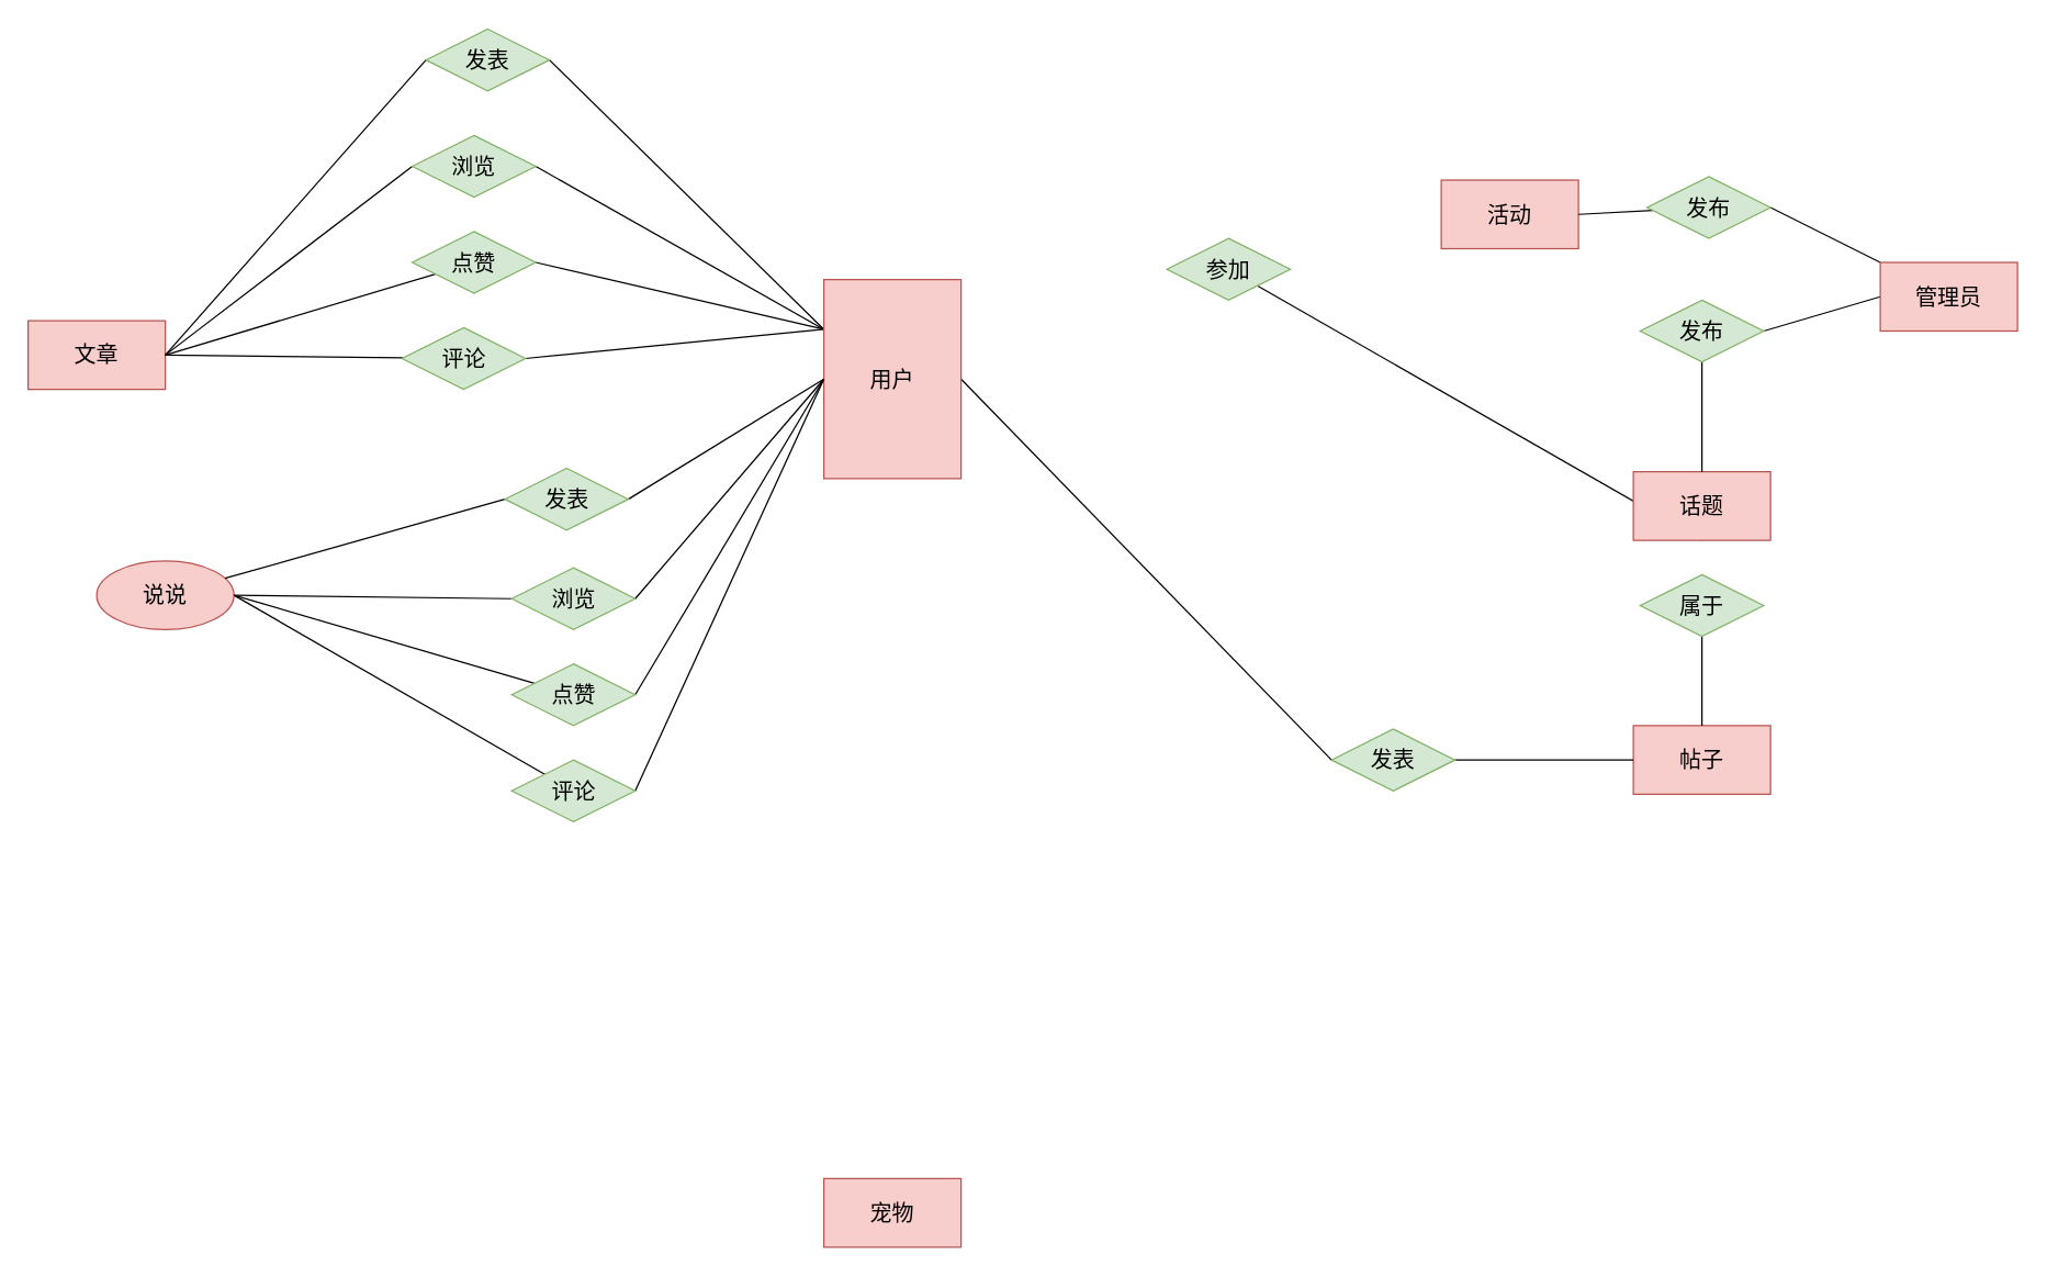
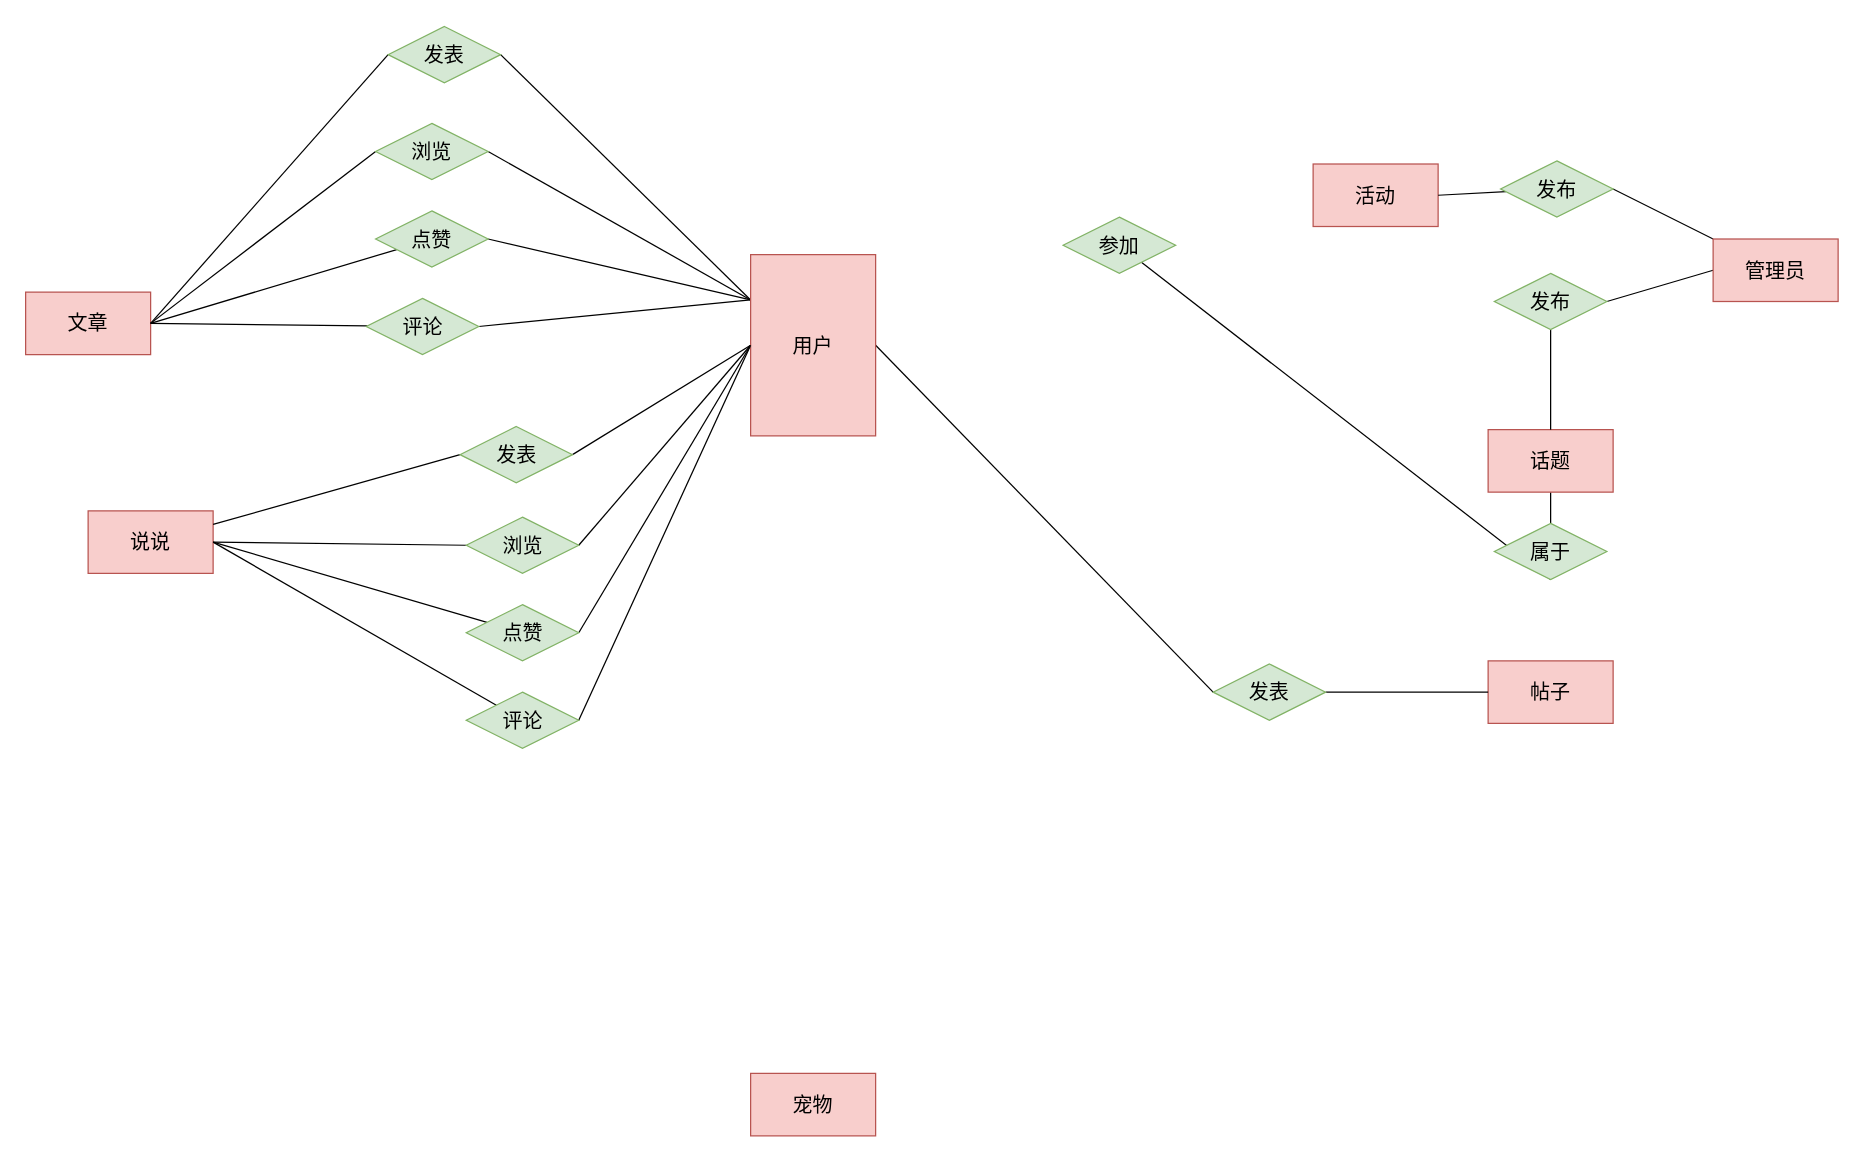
  <mxCell id="0" />
  <mxCell id="1" parent="0" />
  <mxCell id="2" style="rounded=0;orthogonalLoop=1;jettySize=auto;html=1;entryX=1;entryY=0.5;entryDx=0;entryDy=0;fontSize=16;endArrow=none;endFill=0;exitX=0;exitY=0.25;exitDx=0;exitDy=0;" edge="1" parent="1" source="10" target="21"><mxGeometry relative="1" as="geometry" /></mxCell>
  <mxCell id="3" style="rounded=0;orthogonalLoop=1;jettySize=auto;html=1;exitX=0;exitY=0.5;exitDx=0;exitDy=0;entryX=1;entryY=0.5;entryDx=0;entryDy=0;fontSize=16;endArrow=none;endFill=0;" edge="1" parent="1" source="10" target="23"><mxGeometry relative="1" as="geometry" /></mxCell>
  <mxCell id="4" style="rounded=0;orthogonalLoop=1;jettySize=auto;html=1;exitX=1;exitY=0.5;exitDx=0;exitDy=0;entryX=0;entryY=0.5;entryDx=0;entryDy=0;endArrow=none;endFill=0;fontSize=16;" edge="1" parent="1" source="10" target="30"><mxGeometry relative="1" as="geometry" /></mxCell>
  <mxCell id="5" style="edgeStyle=none;rounded=0;orthogonalLoop=1;jettySize=auto;html=1;exitX=0;exitY=0.5;exitDx=0;exitDy=0;entryX=1;entryY=0.5;entryDx=0;entryDy=0;endArrow=none;endFill=0;fontSize=16;" edge="1" parent="1" source="10" target="35"><mxGeometry relative="1" as="geometry" /></mxCell>
  <mxCell id="6" style="edgeStyle=none;rounded=0;orthogonalLoop=1;jettySize=auto;html=1;exitX=0;exitY=0.5;exitDx=0;exitDy=0;entryX=1;entryY=0.5;entryDx=0;entryDy=0;endArrow=none;endFill=0;fontSize=16;" edge="1" parent="1" source="10" target="37"><mxGeometry relative="1" as="geometry" /></mxCell>
  <mxCell id="7" style="edgeStyle=none;rounded=0;orthogonalLoop=1;jettySize=auto;html=1;exitX=0;exitY=0.25;exitDx=0;exitDy=0;entryX=1;entryY=0.5;entryDx=0;entryDy=0;endArrow=none;endFill=0;fontSize=16;" edge="1" parent="1" source="10" target="43"><mxGeometry relative="1" as="geometry" /></mxCell>
  <mxCell id="8" style="edgeStyle=none;rounded=0;orthogonalLoop=1;jettySize=auto;html=1;exitX=0;exitY=0.25;exitDx=0;exitDy=0;entryX=1;entryY=0.5;entryDx=0;entryDy=0;endArrow=none;endFill=0;fontSize=16;" edge="1" parent="1" source="10" target="45"><mxGeometry relative="1" as="geometry" /></mxCell>
  <mxCell id="9" style="edgeStyle=none;rounded=0;orthogonalLoop=1;jettySize=auto;html=1;exitX=0;exitY=0.25;exitDx=0;exitDy=0;entryX=1;entryY=0.5;entryDx=0;entryDy=0;endArrow=none;endFill=0;fontSize=16;" edge="1" parent="1" source="10" target="47"><mxGeometry relative="1" as="geometry" /></mxCell>
  <mxCell id="10" value="用户" style="rounded=0;whiteSpace=wrap;html=1;fillColor=#f8cecc;strokeColor=#b85450;fontSize=16;" vertex="1" parent="1"><mxGeometry x="600" y="203" width="100" height="145" as="geometry" /></mxCell>
  <mxCell id="11" style="rounded=0;orthogonalLoop=1;jettySize=auto;html=1;entryX=1;entryY=0.5;entryDx=0;entryDy=0;fontSize=16;endArrow=none;endFill=0;exitX=0;exitY=0.5;exitDx=0;exitDy=0;" edge="1" parent="1" source="13" target="25"><mxGeometry relative="1" as="geometry" /></mxCell>
  <mxCell id="12" style="edgeStyle=none;rounded=0;orthogonalLoop=1;jettySize=auto;html=1;entryX=1;entryY=0.5;entryDx=0;entryDy=0;endArrow=none;endFill=0;fontSize=16;" edge="1" parent="1" source="13" target="32"><mxGeometry relative="1" as="geometry" /></mxCell>
  <mxCell id="13" value="管理员" style="rounded=0;whiteSpace=wrap;html=1;fillColor=#f8cecc;strokeColor=#b85450;fontSize=16;" vertex="1" parent="1"><mxGeometry x="1370" y="190.5" width="100" height="50" as="geometry" /></mxCell>
  <mxCell id="14" value="文章" style="rounded=0;whiteSpace=wrap;html=1;fillColor=#f8cecc;strokeColor=#b85450;fontSize=16;" vertex="1" parent="1"><mxGeometry x="20" y="233" width="100" height="50" as="geometry" /></mxCell>
  <mxCell id="15" value="宠物" style="rounded=0;whiteSpace=wrap;html=1;fillColor=#f8cecc;strokeColor=#b85450;fontSize=16;" vertex="1" parent="1"><mxGeometry x="600" y="858" width="100" height="50" as="geometry" /></mxCell>
- <mxCell id="16" style="rounded=0;orthogonalLoop=1;jettySize=auto;html=1;exitX=0.5;exitY=1;exitDx=0;exitDy=0;endArrow=none;endFill=0;fontSize=16;" edge="1" parent="1" source="17" target="33"><mxGeometry relative="1" as="geometry" /></mxCell>
+ <mxCell id="16" style="rounded=0;orthogonalLoop=1;jettySize=auto;html=1;exitX=0.5;exitY=1;exitDx=0;exitDy=0;entryX=0.5;entryY=0;entryDx=0;entryDy=0;endArrow=none;endFill=0;fontSize=16;" edge="1" parent="1" source="17" target="28"><mxGeometry relative="1" as="geometry" /></mxCell>
  <mxCell id="17" value="话题" style="rounded=0;whiteSpace=wrap;html=1;fillColor=#f8cecc;strokeColor=#b85450;fontSize=16;" vertex="1" parent="1"><mxGeometry x="1190" y="343" width="100" height="50" as="geometry" /></mxCell>
- <mxCell id="18" value="说说" style="ellipse;whiteSpace=wrap;html=1;fillColor=#f8cecc;strokeColor=#b85450;fontSize=16;" vertex="1" parent="1"><mxGeometry x="70" y="408" width="100" height="50" as="geometry" /></mxCell>
+ <mxCell id="18" value="说说" style="rounded=0;whiteSpace=wrap;html=1;fillColor=#f8cecc;strokeColor=#b85450;fontSize=16;" vertex="1" parent="1"><mxGeometry x="70" y="408" width="100" height="50" as="geometry" /></mxCell>
  <mxCell id="19" value="活动" style="rounded=0;whiteSpace=wrap;html=1;fillColor=#f8cecc;strokeColor=#b85450;fontSize=16;" vertex="1" parent="1"><mxGeometry x="1050" y="130.5" width="100" height="50" as="geometry" /></mxCell>
  <mxCell id="20" style="rounded=0;orthogonalLoop=1;jettySize=auto;html=1;exitX=0;exitY=0.5;exitDx=0;exitDy=0;fontSize=16;endArrow=none;endFill=0;entryX=1;entryY=0.5;entryDx=0;entryDy=0;" edge="1" parent="1" source="21" target="14"><mxGeometry relative="1" as="geometry"><mxPoint x="380" y="38" as="targetPoint" /></mxGeometry></mxCell>
  <mxCell id="21" value="发表" style="rhombus;whiteSpace=wrap;html=1;fontSize=16;fillColor=#d5e8d4;strokeColor=#82b366;" vertex="1" parent="1"><mxGeometry x="310" y="20.5" width="90" height="45" as="geometry" /></mxCell>
  <mxCell id="22" style="rounded=0;orthogonalLoop=1;jettySize=auto;html=1;exitX=0;exitY=0.5;exitDx=0;exitDy=0;fontSize=16;endArrow=none;endFill=0;" edge="1" parent="1" source="23" target="18"><mxGeometry relative="1" as="geometry" /></mxCell>
  <mxCell id="23" value="发表" style="rhombus;whiteSpace=wrap;html=1;fontSize=16;fillColor=#d5e8d4;strokeColor=#82b366;" vertex="1" parent="1"><mxGeometry x="367.5" y="340.5" width="90" height="45" as="geometry" /></mxCell>
  <mxCell id="24" style="rounded=0;orthogonalLoop=1;jettySize=auto;html=1;exitX=0.5;exitY=1;exitDx=0;exitDy=0;fontSize=16;endArrow=none;endFill=0;" edge="1" parent="1" source="25" target="17"><mxGeometry relative="1" as="geometry" /></mxCell>
  <mxCell id="25" value="发布" style="rhombus;whiteSpace=wrap;html=1;fontSize=16;fillColor=#d5e8d4;strokeColor=#82b366;" vertex="1" parent="1"><mxGeometry x="1195" y="218" width="90" height="45" as="geometry" /></mxCell>
  <mxCell id="26" value="帖子" style="rounded=0;whiteSpace=wrap;html=1;fillColor=#f8cecc;strokeColor=#b85450;fontSize=16;" vertex="1" parent="1"><mxGeometry x="1190" y="528" width="100" height="50" as="geometry" /></mxCell>
- <mxCell id="27" style="rounded=0;orthogonalLoop=1;jettySize=auto;html=1;exitX=0.5;exitY=1;exitDx=0;exitDy=0;endArrow=none;endFill=0;fontSize=16;" edge="1" parent="1" source="28" target="26"><mxGeometry relative="1" as="geometry" /></mxCell>
+ <mxCell id="27" style="rounded=0;orthogonalLoop=1;jettySize=auto;html=1;exitX=0.5;exitY=1;exitDx=0;exitDy=0;endArrow=none;endFill=0;fontSize=16;" edge="1" parent="1" source="28" target="33"><mxGeometry relative="1" as="geometry" /></mxCell>
  <mxCell id="28" value="属于" style="rhombus;whiteSpace=wrap;html=1;fontSize=16;fillColor=#d5e8d4;strokeColor=#82b366;" vertex="1" parent="1"><mxGeometry x="1195" y="418" width="90" height="45" as="geometry" /></mxCell>
  <mxCell id="29" style="rounded=0;orthogonalLoop=1;jettySize=auto;html=1;exitX=1;exitY=0.5;exitDx=0;exitDy=0;entryX=0;entryY=0.5;entryDx=0;entryDy=0;endArrow=none;endFill=0;fontSize=16;" edge="1" parent="1" source="30" target="26"><mxGeometry relative="1" as="geometry" /></mxCell>
  <mxCell id="30" value="发表" style="rhombus;whiteSpace=wrap;html=1;fontSize=16;fillColor=#d5e8d4;strokeColor=#82b366;" vertex="1" parent="1"><mxGeometry x="970" y="530.5" width="90" height="45" as="geometry" /></mxCell>
  <mxCell id="31" style="edgeStyle=none;rounded=0;orthogonalLoop=1;jettySize=auto;html=1;entryX=1;entryY=0.5;entryDx=0;entryDy=0;endArrow=none;endFill=0;fontSize=16;" edge="1" parent="1" source="32" target="19"><mxGeometry relative="1" as="geometry" /></mxCell>
  <mxCell id="32" value="发布" style="rhombus;whiteSpace=wrap;html=1;fontSize=16;fillColor=#d5e8d4;strokeColor=#82b366;" vertex="1" parent="1"><mxGeometry x="1200" y="128" width="90" height="45" as="geometry" /></mxCell>
  <mxCell id="33" value="参加" style="rhombus;whiteSpace=wrap;html=1;fontSize=16;fillColor=#d5e8d4;strokeColor=#82b366;" vertex="1" parent="1"><mxGeometry x="850" y="173" width="90" height="45" as="geometry" /></mxCell>
  <mxCell id="34" style="edgeStyle=none;rounded=0;orthogonalLoop=1;jettySize=auto;html=1;exitX=0;exitY=0.5;exitDx=0;exitDy=0;entryX=1;entryY=0.5;entryDx=0;entryDy=0;endArrow=none;endFill=0;fontSize=16;" edge="1" parent="1" source="35" target="18"><mxGeometry relative="1" as="geometry" /></mxCell>
  <mxCell id="35" value="浏览" style="rhombus;whiteSpace=wrap;html=1;fontSize=16;fillColor=#d5e8d4;strokeColor=#82b366;" vertex="1" parent="1"><mxGeometry x="372.5" y="413" width="90" height="45" as="geometry" /></mxCell>
  <mxCell id="36" style="edgeStyle=none;rounded=0;orthogonalLoop=1;jettySize=auto;html=1;entryX=1;entryY=0.5;entryDx=0;entryDy=0;endArrow=none;endFill=0;fontSize=16;" edge="1" parent="1" source="37" target="18"><mxGeometry relative="1" as="geometry" /></mxCell>
  <mxCell id="37" value="点赞" style="rhombus;whiteSpace=wrap;html=1;fontSize=16;fillColor=#d5e8d4;strokeColor=#82b366;" vertex="1" parent="1"><mxGeometry x="372.5" y="483" width="90" height="45" as="geometry" /></mxCell>
  <mxCell id="38" style="edgeStyle=none;rounded=0;orthogonalLoop=1;jettySize=auto;html=1;entryX=1;entryY=0.5;entryDx=0;entryDy=0;endArrow=none;endFill=0;fontSize=16;" edge="1" parent="1" source="40" target="18"><mxGeometry relative="1" as="geometry" /></mxCell>
  <mxCell id="39" style="edgeStyle=none;rounded=0;orthogonalLoop=1;jettySize=auto;html=1;exitX=1;exitY=0.5;exitDx=0;exitDy=0;entryX=0;entryY=0.5;entryDx=0;entryDy=0;endArrow=none;endFill=0;fontSize=16;" edge="1" parent="1" source="40" target="10"><mxGeometry relative="1" as="geometry" /></mxCell>
  <mxCell id="40" value="评论" style="rhombus;whiteSpace=wrap;html=1;fontSize=16;fillColor=#d5e8d4;strokeColor=#82b366;" vertex="1" parent="1"><mxGeometry x="372.5" y="553" width="90" height="45" as="geometry" /></mxCell>
  <mxCell id="41" style="edgeStyle=none;rounded=0;orthogonalLoop=1;jettySize=auto;html=1;exitX=1;exitY=1;exitDx=0;exitDy=0;endArrow=none;endFill=0;fontSize=16;" edge="1" parent="1" source="21" target="21"><mxGeometry relative="1" as="geometry" /></mxCell>
  <mxCell id="42" style="edgeStyle=none;rounded=0;orthogonalLoop=1;jettySize=auto;html=1;exitX=0;exitY=0.5;exitDx=0;exitDy=0;endArrow=none;endFill=0;fontSize=16;entryX=1;entryY=0.5;entryDx=0;entryDy=0;" edge="1" parent="1" source="43" target="14"><mxGeometry relative="1" as="geometry"><mxPoint x="120" y="58" as="targetPoint" /></mxGeometry></mxCell>
  <mxCell id="43" value="浏览" style="rhombus;whiteSpace=wrap;html=1;fontSize=16;fillColor=#d5e8d4;strokeColor=#82b366;" vertex="1" parent="1"><mxGeometry x="300" y="98" width="90" height="45" as="geometry" /></mxCell>
  <mxCell id="44" style="edgeStyle=none;rounded=0;orthogonalLoop=1;jettySize=auto;html=1;entryX=1;entryY=0.5;entryDx=0;entryDy=0;endArrow=none;endFill=0;fontSize=16;" edge="1" parent="1" source="45" target="14"><mxGeometry relative="1" as="geometry" /></mxCell>
  <mxCell id="45" value="点赞" style="rhombus;whiteSpace=wrap;html=1;fontSize=16;fillColor=#d5e8d4;strokeColor=#82b366;" vertex="1" parent="1"><mxGeometry x="300" y="168" width="90" height="45" as="geometry" /></mxCell>
  <mxCell id="46" style="edgeStyle=none;rounded=0;orthogonalLoop=1;jettySize=auto;html=1;entryX=1;entryY=0.5;entryDx=0;entryDy=0;endArrow=none;endFill=0;fontSize=16;" edge="1" parent="1" source="47" target="14"><mxGeometry relative="1" as="geometry" /></mxCell>
  <mxCell id="47" value="评论" style="rhombus;whiteSpace=wrap;html=1;fontSize=16;fillColor=#d5e8d4;strokeColor=#82b366;" vertex="1" parent="1"><mxGeometry x="292.5" y="238" width="90" height="45" as="geometry" /></mxCell>
